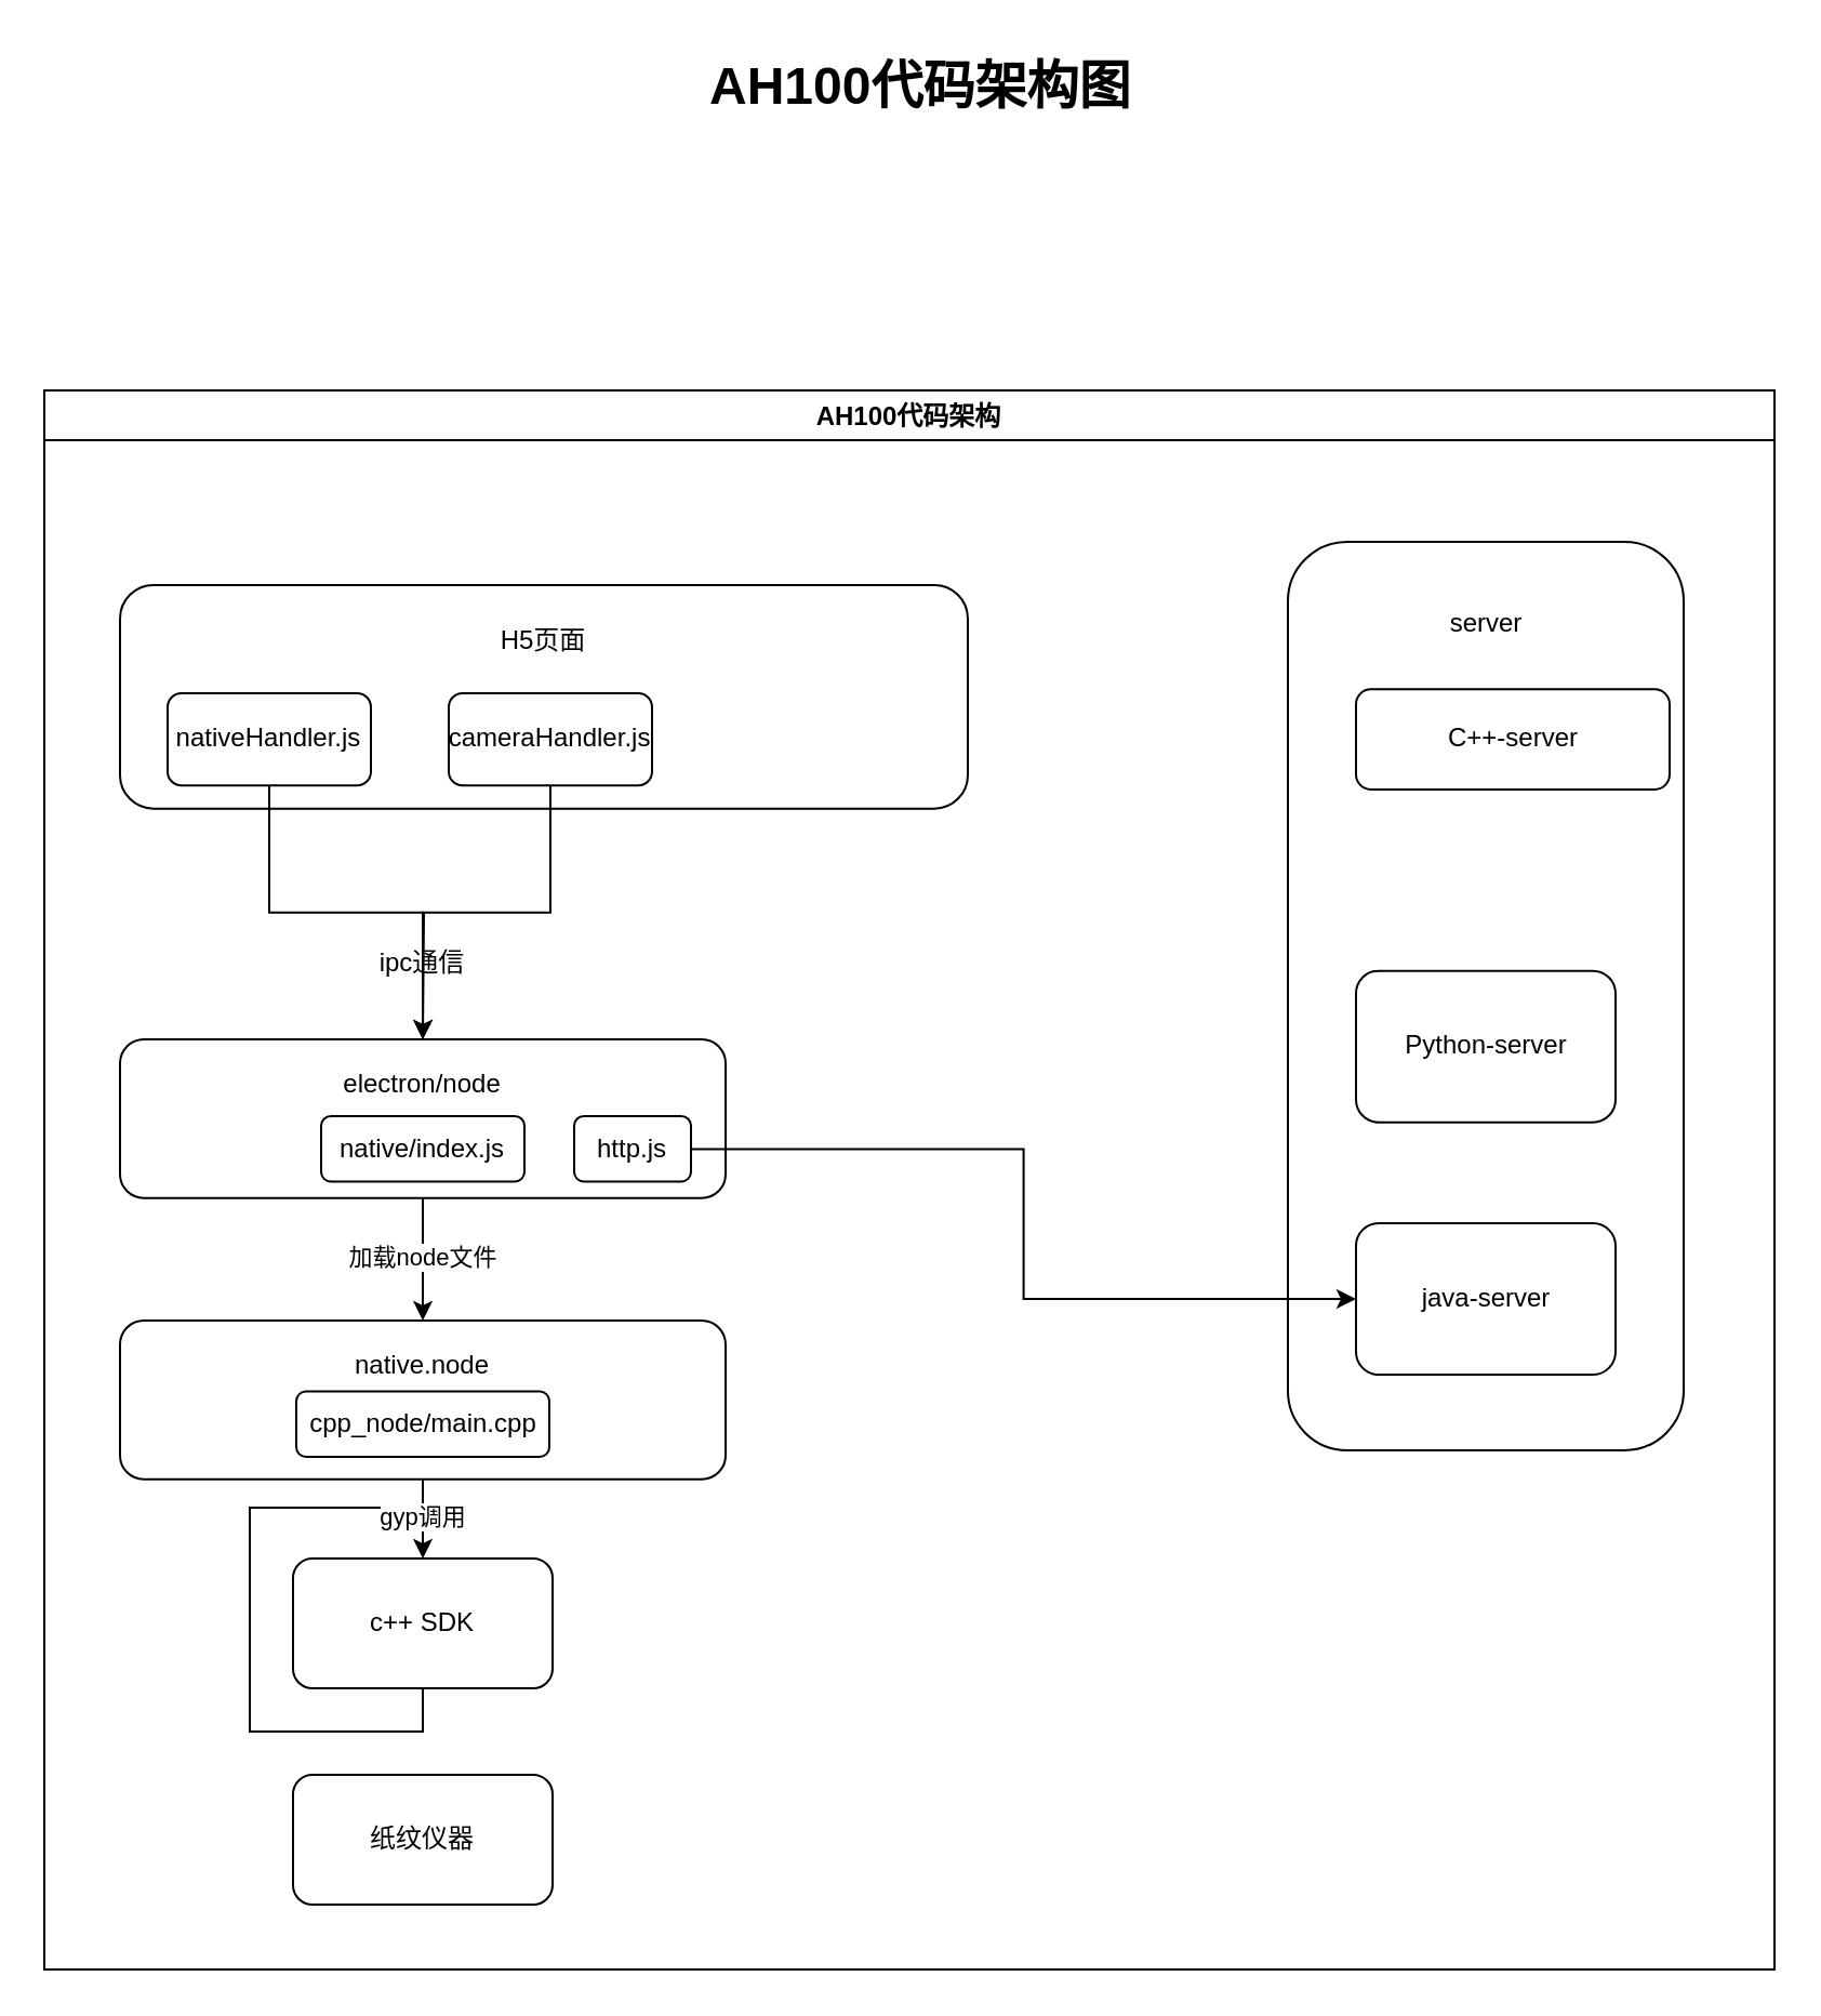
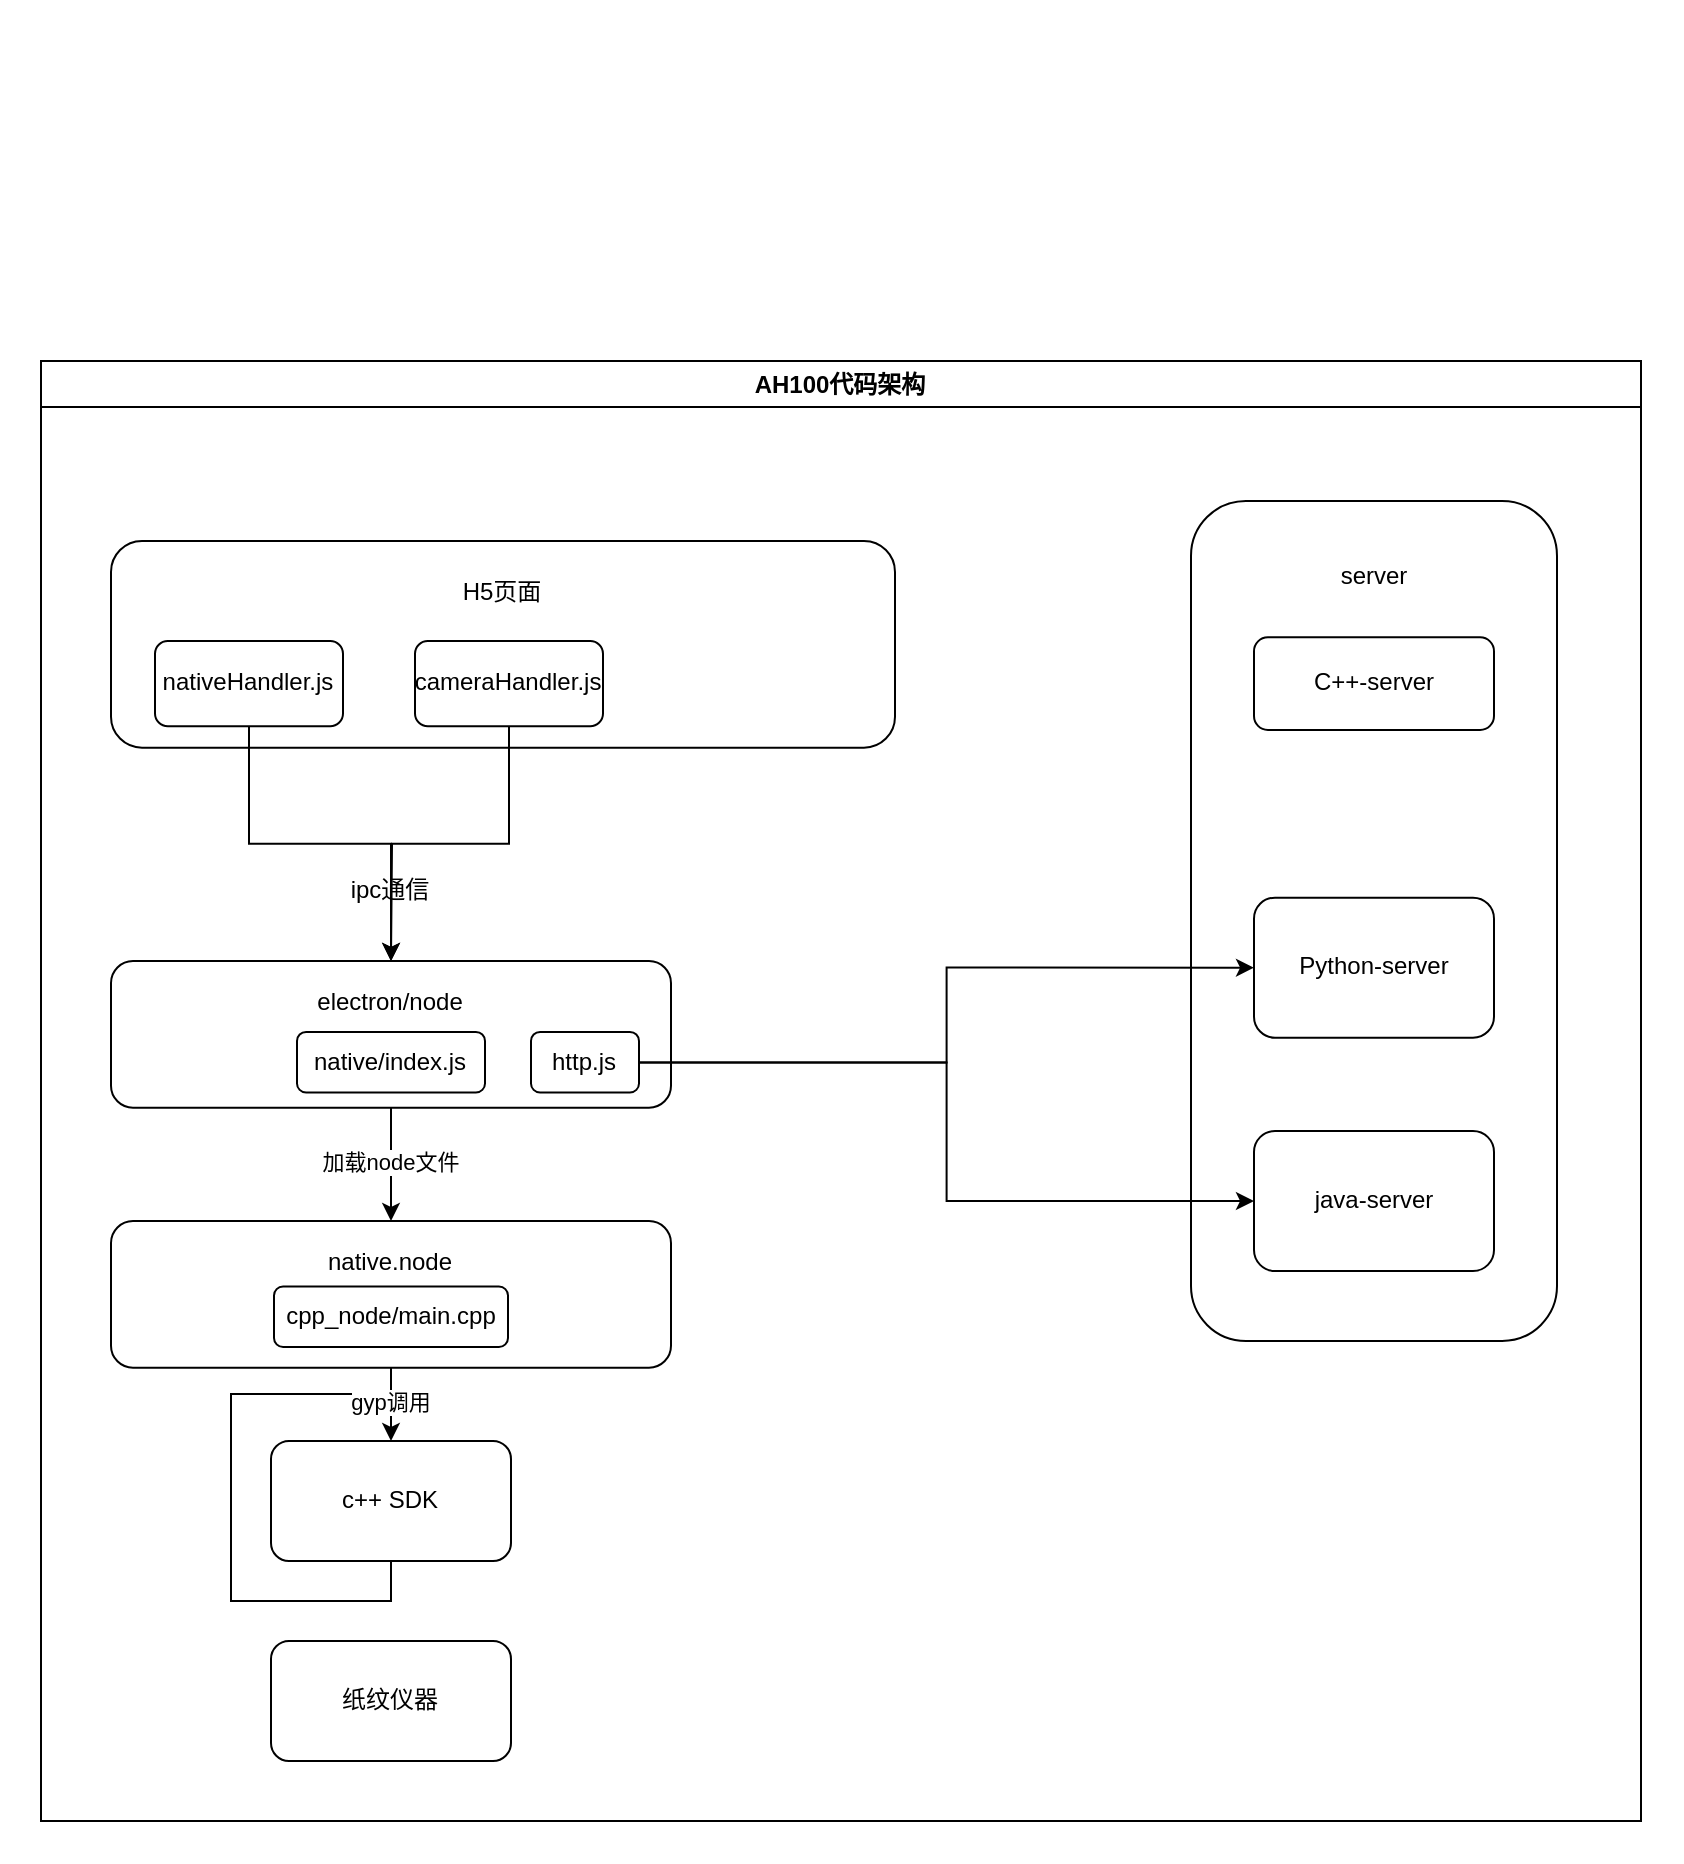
  <mxCell id="0" />
  <mxCell id="1" parent="0" />
- <mxCell id="2" value="&lt;h1&gt;AH100代码架构图&lt;/h1&gt;" style="text;html=1;strokeColor=none;fillColor=none;spacing=5;spacingTop=-20;whiteSpace=wrap;overflow=hidden;rounded=0;" parent="1" vertex="1"><mxGeometry x="323" y="20" width="250" height="120" as="geometry" /></mxCell>
  <mxCell id="3" value="AH100代码架构" style="swimlane;" parent="1" vertex="1"><mxGeometry x="20" y="180" width="800" height="730" as="geometry" /></mxCell>
  <mxCell id="4" value="" style="group" parent="3" vertex="1" connectable="0"><mxGeometry x="35" y="90" width="392" height="103.33" as="geometry" /></mxCell>
  <mxCell id="5" value="" style="rounded=1;whiteSpace=wrap;html=1;" parent="4" vertex="1"><mxGeometry width="392" height="103.33" as="geometry" /></mxCell>
  <mxCell id="6" value="H5页面" style="text;html=1;strokeColor=none;fillColor=none;align=center;verticalAlign=middle;whiteSpace=wrap;rounded=0;" parent="4" vertex="1"><mxGeometry x="166" y="10.005" width="60" height="32.024" as="geometry" /></mxCell>
  <mxCell id="7" value="nativeHandler.js" style="rounded=1;whiteSpace=wrap;html=1;" parent="4" vertex="1"><mxGeometry x="22" y="49.957" width="94" height="42.699" as="geometry" /></mxCell>
  <mxCell id="8" value="cameraHandler.js" style="rounded=1;whiteSpace=wrap;html=1;" parent="4" vertex="1"><mxGeometry x="152" y="49.957" width="94" height="42.699" as="geometry" /></mxCell>
  <mxCell id="9" value="" style="group" parent="3" vertex="1" connectable="0"><mxGeometry x="35" y="300" width="280" height="73.33" as="geometry" /></mxCell>
  <mxCell id="10" value="" style="rounded=1;whiteSpace=wrap;html=1;" parent="9" vertex="1"><mxGeometry width="280" height="73.33" as="geometry" /></mxCell>
  <mxCell id="11" value="electron/node" style="text;html=1;strokeColor=none;fillColor=none;align=center;verticalAlign=middle;whiteSpace=wrap;rounded=0;" parent="9" vertex="1"><mxGeometry x="110" y="9.995" width="60" height="22.726" as="geometry" /></mxCell>
  <mxCell id="12" value="native/index.js" style="rounded=1;whiteSpace=wrap;html=1;" parent="9" vertex="1"><mxGeometry x="93" y="35.453" width="94" height="30.302" as="geometry" /></mxCell>
  <mxCell id="13" value="http.js" style="rounded=1;whiteSpace=wrap;html=1;" parent="9" vertex="1"><mxGeometry x="210" y="35.45" width="54" height="30.3" as="geometry" /></mxCell>
  <mxCell id="14" value="" style="group" parent="3" vertex="1" connectable="0"><mxGeometry x="575" y="70" width="183" height="420" as="geometry" /></mxCell>
  <mxCell id="15" value="" style="rounded=1;whiteSpace=wrap;html=1;" parent="14" vertex="1"><mxGeometry width="183" height="420" as="geometry" /></mxCell>
  <mxCell id="16" value="Python-server" style="rounded=1;whiteSpace=wrap;html=1;" parent="14" vertex="1"><mxGeometry x="31.5" y="198.333" width="120" height="70" as="geometry" /></mxCell>
  <mxCell id="17" value="java-server" style="rounded=1;whiteSpace=wrap;html=1;" parent="14" vertex="1"><mxGeometry x="31.5" y="315" width="120" height="70" as="geometry" /></mxCell>
  <mxCell id="18" value="server" style="text;html=1;strokeColor=none;fillColor=none;align=center;verticalAlign=middle;whiteSpace=wrap;rounded=0;" parent="14" vertex="1"><mxGeometry x="61.5" y="20.003" width="60" height="35" as="geometry" /></mxCell>
- <mxCell id="19" value="C++-server" style="rounded=1;whiteSpace=wrap;html=1;" parent="14" vertex="1"><mxGeometry x="31.5" y="68.16" width="145" height="46.3" as="geometry" /></mxCell>
+ <mxCell id="19" value="C++-server" style="rounded=1;whiteSpace=wrap;html=1;" parent="14" vertex="1"><mxGeometry x="31.5" y="68.16" width="120" height="46.3" as="geometry" /></mxCell>
  <mxCell id="20" style="edgeStyle=orthogonalEdgeStyle;rounded=0;orthogonalLoop=1;jettySize=auto;html=1;exitX=0.5;exitY=1;exitDx=0;exitDy=0;" parent="3" source="8" edge="1"><mxGeometry relative="1" as="geometry"><mxPoint x="255" y="198.33" as="sourcePoint" /><mxPoint x="175" y="300" as="targetPoint" /></mxGeometry></mxCell>
+ <mxCell id="21" style="edgeStyle=orthogonalEdgeStyle;rounded=0;orthogonalLoop=1;jettySize=auto;html=1;entryX=0;entryY=0.5;entryDx=0;entryDy=0;" parent="3" source="13" target="16" edge="1"><mxGeometry relative="1" as="geometry"><mxPoint x="235" y="355" as="sourcePoint" /></mxGeometry></mxCell>
  <mxCell id="22" style="edgeStyle=orthogonalEdgeStyle;rounded=0;orthogonalLoop=1;jettySize=auto;html=1;entryX=0;entryY=0.5;entryDx=0;entryDy=0;" parent="3" source="13" target="17" edge="1"><mxGeometry relative="1" as="geometry"><mxPoint x="235" y="355" as="sourcePoint" /></mxGeometry></mxCell>
  <mxCell id="23" style="edgeStyle=orthogonalEdgeStyle;rounded=0;orthogonalLoop=1;jettySize=auto;html=1;exitX=0.5;exitY=1;exitDx=0;exitDy=0;" parent="3" source="24" target="31" edge="1"><mxGeometry relative="1" as="geometry" /></mxCell>
  <mxCell id="24" value="c++ SDK" style="rounded=1;whiteSpace=wrap;html=1;" parent="3" vertex="1"><mxGeometry x="115" y="540" width="120" height="60" as="geometry" /></mxCell>
  <mxCell id="25" style="edgeStyle=orthogonalEdgeStyle;rounded=0;orthogonalLoop=1;jettySize=auto;html=1;exitX=0.5;exitY=1;exitDx=0;exitDy=0;entryX=0.5;entryY=0;entryDx=0;entryDy=0;" parent="3" source="7" target="10" edge="1"><mxGeometry relative="1" as="geometry"><mxPoint x="175" y="295" as="targetPoint" /></mxGeometry></mxCell>
  <mxCell id="26" value="ipc通信" style="text;html=1;strokeColor=none;fillColor=none;align=center;verticalAlign=middle;whiteSpace=wrap;rounded=0;" parent="3" vertex="1"><mxGeometry x="145" y="250" width="60" height="30" as="geometry" /></mxCell>
  <mxCell id="27" value="纸纹仪器" style="rounded=1;whiteSpace=wrap;html=1;" parent="3" vertex="1"><mxGeometry x="115" y="640" width="120" height="60" as="geometry" /></mxCell>
  <mxCell id="28" value="" style="group" parent="3" vertex="1" connectable="0"><mxGeometry x="35" y="430" width="280" height="73.33" as="geometry" /></mxCell>
  <mxCell id="29" value="" style="rounded=1;whiteSpace=wrap;html=1;" parent="28" vertex="1"><mxGeometry width="280" height="73.33" as="geometry" /></mxCell>
  <mxCell id="30" value="native.node" style="text;html=1;strokeColor=none;fillColor=none;align=center;verticalAlign=middle;whiteSpace=wrap;rounded=0;" parent="28" vertex="1"><mxGeometry x="110" y="9.995" width="60" height="22.726" as="geometry" /></mxCell>
  <mxCell id="31" value="cpp_node/main.cpp" style="rounded=1;whiteSpace=wrap;html=1;" parent="28" vertex="1"><mxGeometry x="81.5" y="32.72" width="117" height="30.3" as="geometry" /></mxCell>
  <mxCell id="32" value="加载node文件" style="edgeStyle=orthogonalEdgeStyle;rounded=0;orthogonalLoop=1;jettySize=auto;html=1;exitX=0.5;exitY=1;exitDx=0;exitDy=0;" parent="3" source="10" target="29" edge="1"><mxGeometry relative="1" as="geometry" /></mxCell>
  <mxCell id="33" value="gyp调用" style="edgeStyle=orthogonalEdgeStyle;rounded=0;orthogonalLoop=1;jettySize=auto;html=1;exitX=0.5;exitY=1;exitDx=0;exitDy=0;entryX=0.5;entryY=0;entryDx=0;entryDy=0;" parent="3" source="29" target="24" edge="1"><mxGeometry relative="1" as="geometry" /></mxCell>
